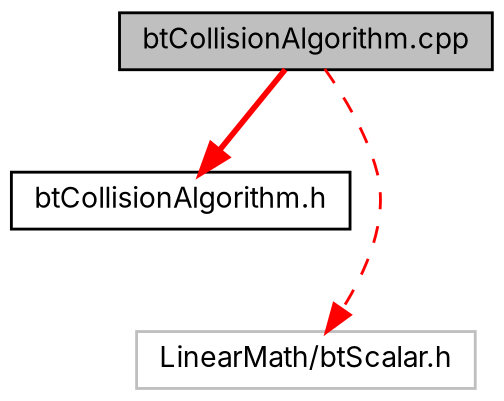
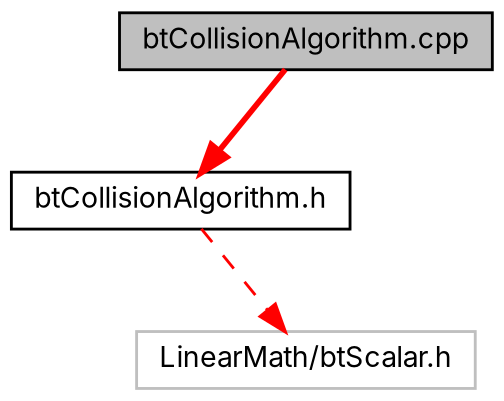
  digraph {
    fontname=Inter
    node [color=black fillcolor=white fontname=Inter fontsize=10 shape=record style=filled]
    edge [color=red fontname=Inter fontsize=10 labelfontname=Helvetica labelfontsize=10]
    n1 [fillcolor=grey75 fontcolor=black height=0.2 label="btCollisionAlgorithm.cpp" width=0.4]
    n2 [height=0.2 label="btCollisionAlgorithm.h" width=0.4]
    n3 [color=grey75 height=0.2 label="LinearMath/btScalar.h" width=0.4]
    n1 -> n2 [style=bold]
-   n1 -> n3 [style=dashed]
+   n2 -> n3 [style=dashed]
  }
